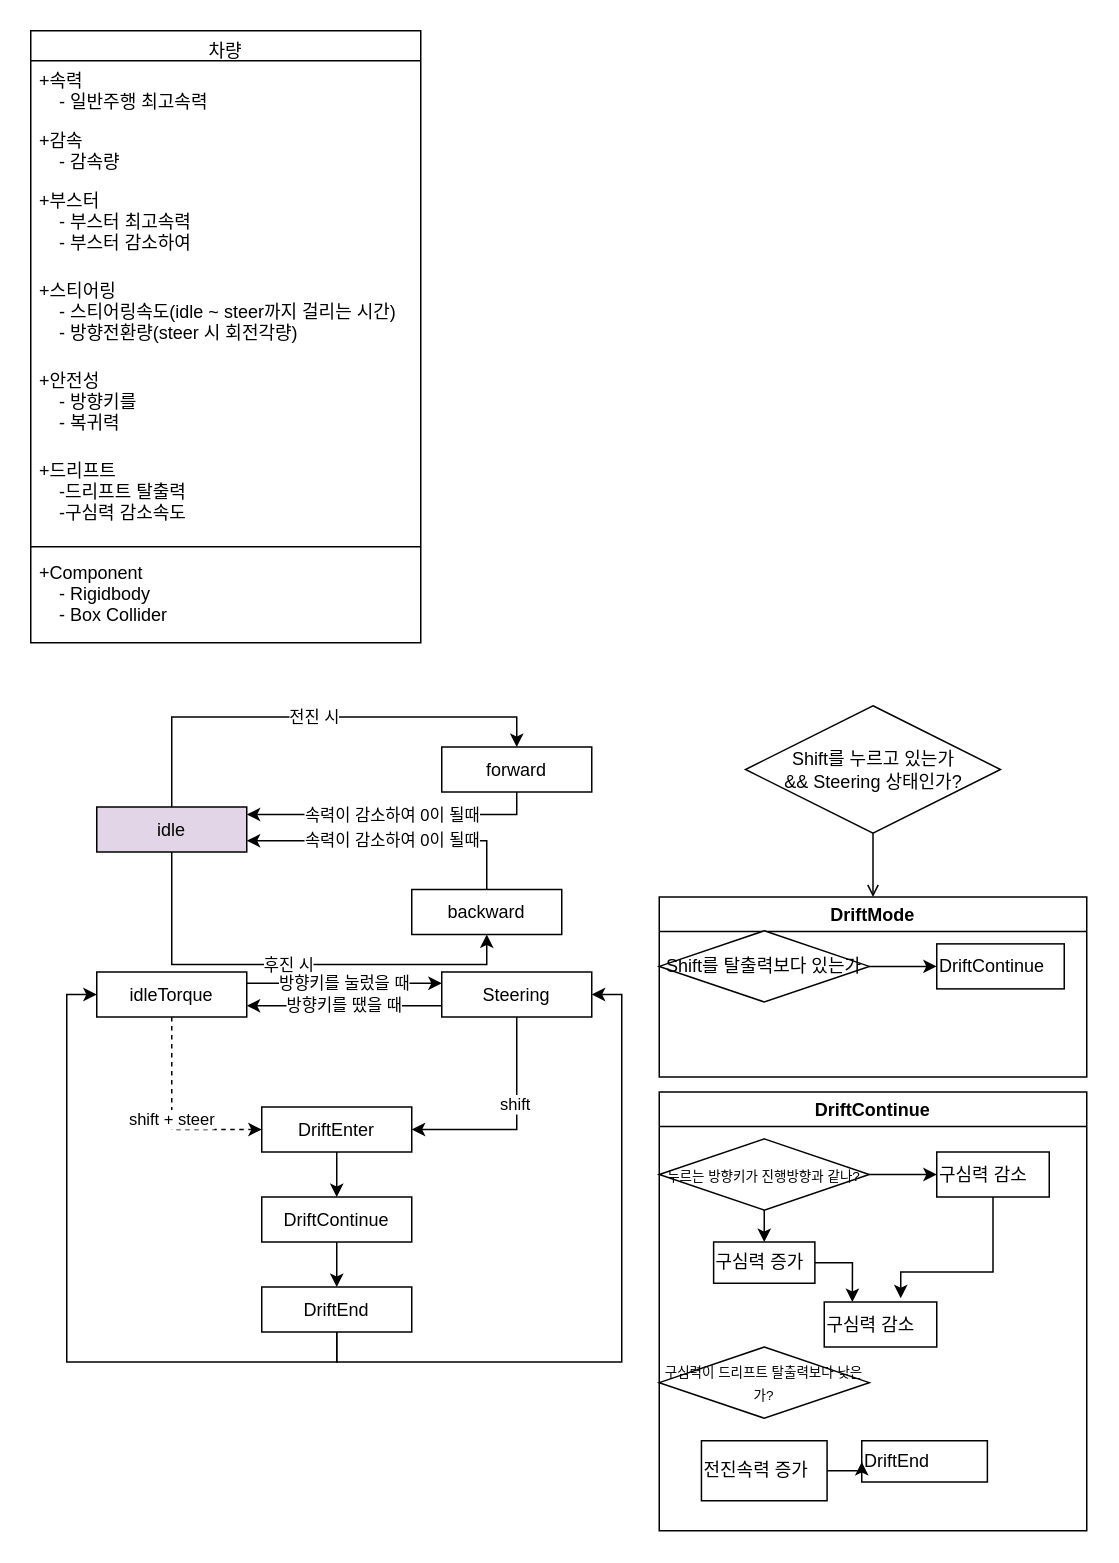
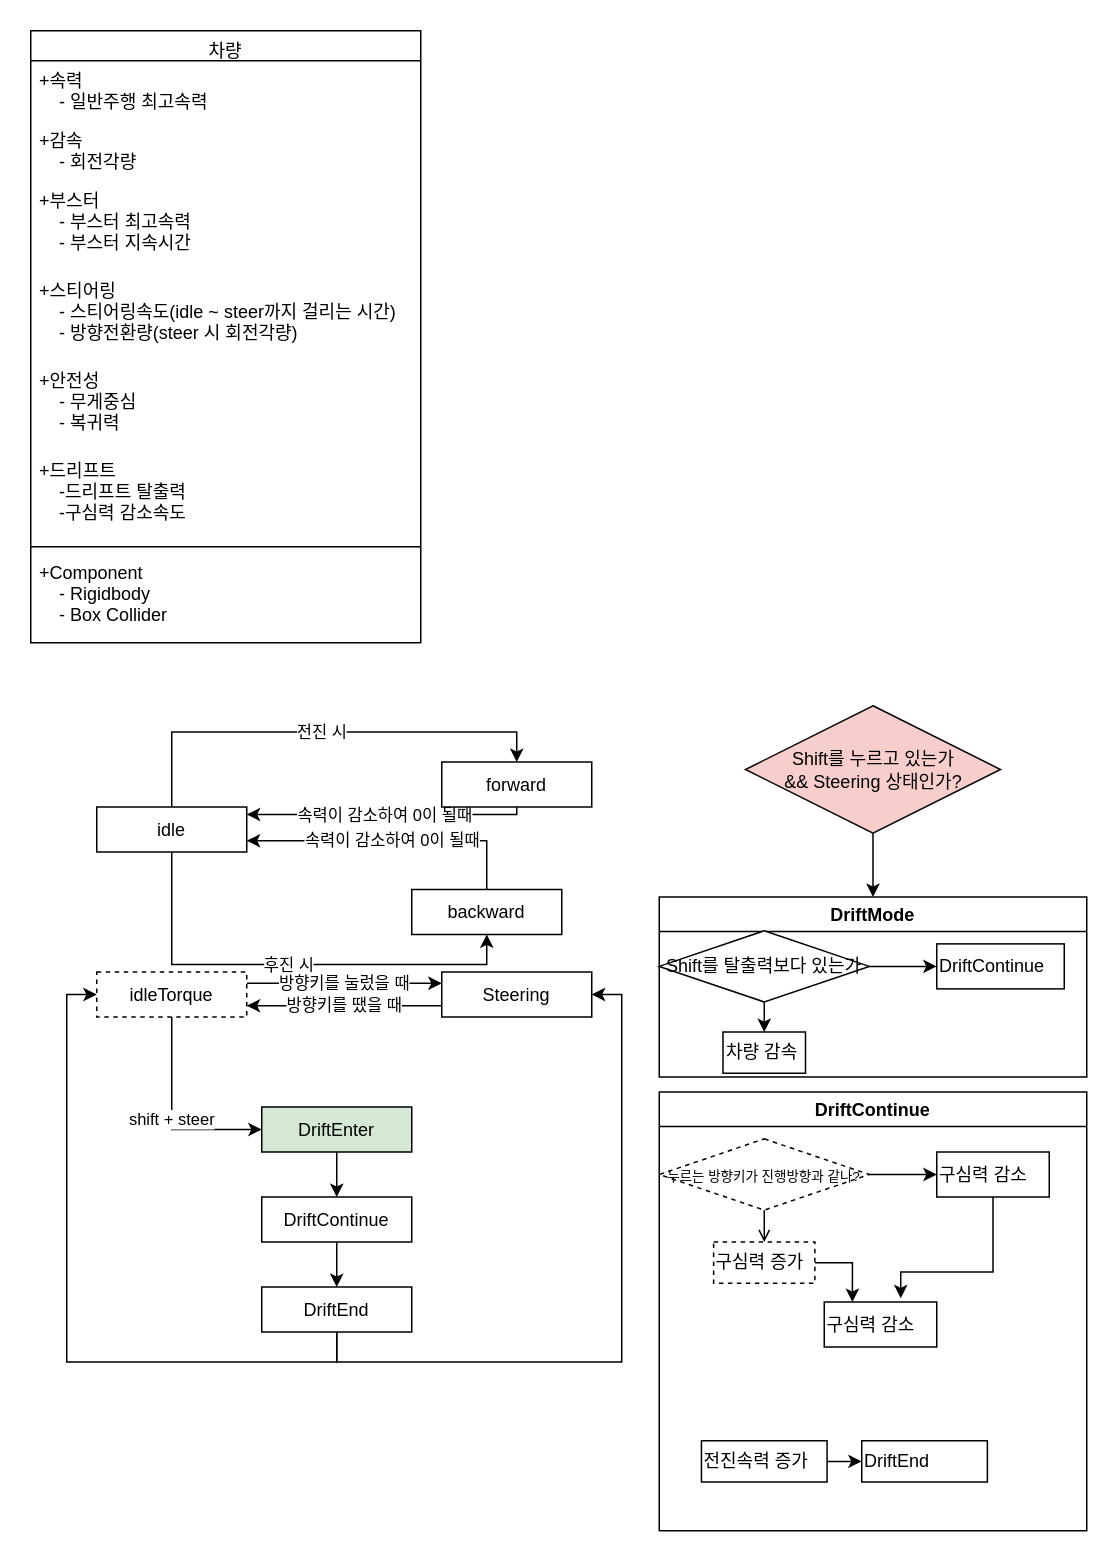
  <mxCell id="0" />
  <mxCell id="1" parent="0" />
  <mxCell id="2" value="차량" style="swimlane;fontStyle=0;align=center;verticalAlign=top;childLayout=stackLayout;horizontal=1;startSize=20;horizontalStack=0;resizeParent=1;resizeLast=0;collapsible=1;marginBottom=0;rounded=0;shadow=0;strokeWidth=1;" parent="1" vertex="1"><mxGeometry x="20" y="20" width="260" height="408" as="geometry"><mxRectangle x="130" y="380" width="160" height="26" as="alternateBounds" /></mxGeometry></mxCell>
  <mxCell id="3" value="+속력&#10;    - 일반주행 최고속력" style="text;align=left;verticalAlign=top;spacingLeft=4;spacingRight=4;overflow=hidden;rotatable=0;points=[[0,0.5],[1,0.5]];portConstraint=eastwest;" vertex="1" parent="2"><mxGeometry y="20" width="260" height="40" as="geometry" /></mxCell>
- <mxCell id="4" value="+감속&#10;    - 감속량" style="text;align=left;verticalAlign=top;spacingLeft=4;spacingRight=4;overflow=hidden;rotatable=0;points=[[0,0.5],[1,0.5]];portConstraint=eastwest;" parent="2" vertex="1"><mxGeometry y="60" width="260" height="40" as="geometry" /></mxCell>
- <mxCell id="5" value="+부스터&#10;    - 부스터 최고속력&#10;    - 부스터 감소하여" style="text;align=left;verticalAlign=top;spacingLeft=4;spacingRight=4;overflow=hidden;rotatable=0;points=[[0,0.5],[1,0.5]];portConstraint=eastwest;rounded=0;shadow=0;html=0;" parent="2" vertex="1"><mxGeometry y="100" width="260" height="60" as="geometry" /></mxCell>
+ <mxCell id="4" value="+감속&#10;    - 회전각량" style="text;align=left;verticalAlign=top;spacingLeft=4;spacingRight=4;overflow=hidden;rotatable=0;points=[[0,0.5],[1,0.5]];portConstraint=eastwest;" parent="2" vertex="1"><mxGeometry y="60" width="260" height="40" as="geometry" /></mxCell>
+ <mxCell id="5" value="+부스터&#10;    - 부스터 최고속력&#10;    - 부스터 지속시간" style="text;align=left;verticalAlign=top;spacingLeft=4;spacingRight=4;overflow=hidden;rotatable=0;points=[[0,0.5],[1,0.5]];portConstraint=eastwest;rounded=0;shadow=0;html=0;" parent="2" vertex="1"><mxGeometry y="100" width="260" height="60" as="geometry" /></mxCell>
  <mxCell id="6" value="+스티어링&#10;    - 스티어링속도(idle ~ steer까지 걸리는 시간)&#10;    - 방향전환량(steer 시 회전각량)" style="text;align=left;verticalAlign=top;spacingLeft=4;spacingRight=4;overflow=hidden;rotatable=0;points=[[0,0.5],[1,0.5]];portConstraint=eastwest;rounded=0;shadow=0;html=0;" vertex="1" parent="2"><mxGeometry y="160" width="260" height="60" as="geometry" /></mxCell>
- <mxCell id="7" value="+안전성&#10;    - 방향키를&#10;    - 복귀력" style="text;align=left;verticalAlign=top;spacingLeft=4;spacingRight=4;overflow=hidden;rotatable=0;points=[[0,0.5],[1,0.5]];portConstraint=eastwest;rounded=0;shadow=0;html=0;" vertex="1" parent="2"><mxGeometry y="220" width="260" height="60" as="geometry" /></mxCell>
+ <mxCell id="7" value="+안전성&#10;    - 무게중심&#10;    - 복귀력" style="text;align=left;verticalAlign=top;spacingLeft=4;spacingRight=4;overflow=hidden;rotatable=0;points=[[0,0.5],[1,0.5]];portConstraint=eastwest;rounded=0;shadow=0;html=0;" vertex="1" parent="2"><mxGeometry y="220" width="260" height="60" as="geometry" /></mxCell>
  <mxCell id="8" value="+드리프트&#10;    -드리프트 탈출력&#10;    -구심력 감소속도" style="text;align=left;verticalAlign=top;spacingLeft=4;spacingRight=4;overflow=hidden;rotatable=0;points=[[0,0.5],[1,0.5]];portConstraint=eastwest;rounded=0;shadow=0;html=0;" vertex="1" parent="2"><mxGeometry y="280" width="260" height="60" as="geometry" /></mxCell>
  <mxCell id="9" value="" style="line;html=1;strokeWidth=1;align=left;verticalAlign=middle;spacingTop=-1;spacingLeft=3;spacingRight=3;rotatable=0;labelPosition=right;points=[];portConstraint=eastwest;" parent="2" vertex="1"><mxGeometry y="340" width="260" height="8" as="geometry" /></mxCell>
  <mxCell id="10" value="+Component&#10;    - Rigidbody&#10;    - Box Collider" style="text;align=left;verticalAlign=top;spacingLeft=4;spacingRight=4;overflow=hidden;rotatable=0;points=[[0,0.5],[1,0.5]];portConstraint=eastwest;rounded=0;shadow=0;html=0;" vertex="1" parent="2"><mxGeometry y="348" width="260" height="60" as="geometry" /></mxCell>
  <mxCell id="11" value="전진 시" style="edgeStyle=orthogonalEdgeStyle;rounded=0;orthogonalLoop=1;jettySize=auto;html=1;exitX=0.5;exitY=0;exitDx=0;exitDy=0;entryX=0.5;entryY=0;entryDx=0;entryDy=0;" edge="1" parent="1" source="13" target="15"><mxGeometry relative="1" as="geometry" /></mxCell>
  <mxCell id="12" value="후진 시" style="edgeStyle=orthogonalEdgeStyle;rounded=0;orthogonalLoop=1;jettySize=auto;html=1;entryX=0.5;entryY=1;entryDx=0;entryDy=0;exitX=0.5;exitY=1;exitDx=0;exitDy=0;" edge="1" parent="1" source="13" target="17"><mxGeometry relative="1" as="geometry" /></mxCell>
- <mxCell id="13" value="idle" style="rounded=0;whiteSpace=wrap;html=1;fillColor=#e1d5e7;" vertex="1" parent="1"><mxGeometry x="64" y="537.5" width="100" height="30" as="geometry" /></mxCell>
+ <mxCell id="13" value="idle" style="rounded=0;whiteSpace=wrap;html=1;" vertex="1" parent="1"><mxGeometry x="64" y="537.5" width="100" height="30" as="geometry" /></mxCell>
  <mxCell id="14" value="속력이 감소하여 0이 될때" style="edgeStyle=orthogonalEdgeStyle;rounded=0;orthogonalLoop=1;jettySize=auto;html=1;exitX=0.5;exitY=1;exitDx=0;exitDy=0;" edge="1" parent="1" source="15"><mxGeometry relative="1" as="geometry"><mxPoint x="164" y="542.5" as="targetPoint" /><Array as="points"><mxPoint x="344" y="542.5" /></Array></mxGeometry></mxCell>
- <mxCell id="15" value="forward" style="rounded=0;whiteSpace=wrap;html=1;" vertex="1" parent="1"><mxGeometry x="294" y="497.5" width="100" height="30" as="geometry" /></mxCell>
+ <mxCell id="15" value="forward" style="rounded=0;whiteSpace=wrap;html=1;" vertex="1" parent="1"><mxGeometry x="294" y="507.5" width="100" height="30" as="geometry" /></mxCell>
  <mxCell id="16" value="속력이 감소하여 0이 될때" style="edgeStyle=orthogonalEdgeStyle;rounded=0;orthogonalLoop=1;jettySize=auto;html=1;exitX=0.5;exitY=0;exitDx=0;exitDy=0;entryX=1;entryY=0.75;entryDx=0;entryDy=0;" edge="1" parent="1" source="17" target="13"><mxGeometry relative="1" as="geometry" /></mxCell>
  <mxCell id="17" value="backward" style="rounded=0;whiteSpace=wrap;html=1;" vertex="1" parent="1"><mxGeometry x="274" y="592.5" width="100" height="30" as="geometry" /></mxCell>
  <mxCell id="18" value="방향키를 눌렀을 때" style="edgeStyle=orthogonalEdgeStyle;rounded=0;orthogonalLoop=1;jettySize=auto;html=1;exitX=1;exitY=0.25;exitDx=0;exitDy=0;entryX=0;entryY=0.25;entryDx=0;entryDy=0;" edge="1" parent="1" source="20" target="24"><mxGeometry relative="1" as="geometry" /></mxCell>
- <mxCell id="19" value="shift + steer" style="edgeStyle=orthogonalEdgeStyle;rounded=0;orthogonalLoop=1;jettySize=auto;html=1;exitX=0.5;exitY=1;exitDx=0;exitDy=0;entryX=0;entryY=0.5;entryDx=0;entryDy=0;dashed=1;" edge="1" parent="1" source="20" target="26"><mxGeometry relative="1" as="geometry" /></mxCell>
- <mxCell id="20" value="idleTorque" style="rounded=0;whiteSpace=wrap;html=1;" vertex="1" parent="1"><mxGeometry x="64" y="647.5" width="100" height="30" as="geometry" /></mxCell>
+ <mxCell id="19" value="shift + steer" style="edgeStyle=orthogonalEdgeStyle;rounded=0;orthogonalLoop=1;jettySize=auto;html=1;exitX=0.5;exitY=1;exitDx=0;exitDy=0;entryX=0;entryY=0.5;entryDx=0;entryDy=0;" edge="1" parent="1" source="20" target="26"><mxGeometry relative="1" as="geometry" /></mxCell>
+ <mxCell id="20" value="idleTorque" style="rounded=0;whiteSpace=wrap;html=1;dashed=1;" vertex="1" parent="1"><mxGeometry x="64" y="647.5" width="100" height="30" as="geometry" /></mxCell>
  <mxCell id="21" value="방향키를 땠을 때" style="edgeStyle=orthogonalEdgeStyle;rounded=0;orthogonalLoop=1;jettySize=auto;html=1;exitX=0;exitY=0.75;exitDx=0;exitDy=0;entryX=1;entryY=0.75;entryDx=0;entryDy=0;" edge="1" parent="1" source="24" target="20"><mxGeometry relative="1" as="geometry" /></mxCell>
- <mxCell id="22" style="edgeStyle=orthogonalEdgeStyle;rounded=0;orthogonalLoop=1;jettySize=auto;html=1;exitX=0.5;exitY=1;exitDx=0;exitDy=0;entryX=1;entryY=0.5;entryDx=0;entryDy=0;" edge="1" parent="1" source="24" target="26"><mxGeometry relative="1" as="geometry" /></mxCell>
- <mxCell id="23" value="shift" style="edgeLabel;html=1;align=center;verticalAlign=middle;resizable=0;points=[];" vertex="1" connectable="0" parent="22"><mxGeometry x="-0.195" y="-2" relative="1" as="geometry"><mxPoint as="offset" /></mxGeometry></mxCell>
  <mxCell id="24" value="Steering" style="rounded=0;whiteSpace=wrap;html=1;" vertex="1" parent="1"><mxGeometry x="294" y="647.5" width="100" height="30" as="geometry" /></mxCell>
  <mxCell id="25" style="edgeStyle=orthogonalEdgeStyle;rounded=0;orthogonalLoop=1;jettySize=auto;html=1;exitX=0.5;exitY=1;exitDx=0;exitDy=0;entryX=0.5;entryY=0;entryDx=0;entryDy=0;" edge="1" parent="1" source="26" target="30"><mxGeometry relative="1" as="geometry" /></mxCell>
- <mxCell id="26" value="DriftEnter" style="rounded=0;whiteSpace=wrap;html=1;" vertex="1" parent="1"><mxGeometry x="174" y="737.5" width="100" height="30" as="geometry" /></mxCell>
- <mxCell id="27" style="edgeStyle=orthogonalEdgeStyle;rounded=0;orthogonalLoop=1;jettySize=auto;html=1;exitX=0.5;exitY=1;exitDx=0;exitDy=0;entryX=0.5;entryY=0;entryDx=0;entryDy=0;endArrow=open;" edge="1" parent="1" source="28" target="34"><mxGeometry relative="1" as="geometry" /></mxCell>
- <mxCell id="28" value="Shift를 누르고 있는가&lt;br&gt;&amp;amp;&amp;amp; Steering 상태인가?" style="rhombus;whiteSpace=wrap;html=1;" vertex="1" parent="1"><mxGeometry x="496.5" y="470" width="170" height="85" as="geometry" /></mxCell>
+ <mxCell id="26" value="DriftEnter" style="rounded=0;whiteSpace=wrap;html=1;fillColor=#d5e8d4;" vertex="1" parent="1"><mxGeometry x="174" y="737.5" width="100" height="30" as="geometry" /></mxCell>
+ <mxCell id="27" style="edgeStyle=orthogonalEdgeStyle;rounded=0;orthogonalLoop=1;jettySize=auto;html=1;exitX=0.5;exitY=1;exitDx=0;exitDy=0;entryX=0.5;entryY=0;entryDx=0;entryDy=0;" edge="1" parent="1" source="28" target="34"><mxGeometry relative="1" as="geometry" /></mxCell>
+ <mxCell id="28" value="Shift를 누르고 있는가&lt;br&gt;&amp;amp;&amp;amp; Steering 상태인가?" style="rhombus;whiteSpace=wrap;html=1;fillColor=#f8cecc;" vertex="1" parent="1"><mxGeometry x="496.5" y="470" width="170" height="85" as="geometry" /></mxCell>
  <mxCell id="29" style="edgeStyle=orthogonalEdgeStyle;rounded=0;orthogonalLoop=1;jettySize=auto;html=1;exitX=0.5;exitY=1;exitDx=0;exitDy=0;entryX=0.5;entryY=0;entryDx=0;entryDy=0;" edge="1" parent="1" source="30" target="33"><mxGeometry relative="1" as="geometry" /></mxCell>
  <mxCell id="30" value="DriftContinue" style="rounded=0;whiteSpace=wrap;html=1;" vertex="1" parent="1"><mxGeometry x="174" y="797.5" width="100" height="30" as="geometry" /></mxCell>
  <mxCell id="31" style="edgeStyle=orthogonalEdgeStyle;rounded=0;orthogonalLoop=1;jettySize=auto;html=1;exitX=0.5;exitY=1;exitDx=0;exitDy=0;entryX=0;entryY=0.5;entryDx=0;entryDy=0;" edge="1" parent="1" source="33" target="20"><mxGeometry relative="1" as="geometry" /></mxCell>
  <mxCell id="32" style="edgeStyle=orthogonalEdgeStyle;rounded=0;orthogonalLoop=1;jettySize=auto;html=1;exitX=0.5;exitY=1;exitDx=0;exitDy=0;entryX=1;entryY=0.5;entryDx=0;entryDy=0;" edge="1" parent="1" source="33" target="24"><mxGeometry relative="1" as="geometry" /></mxCell>
  <mxCell id="33" value="DriftEnd" style="rounded=0;whiteSpace=wrap;html=1;" vertex="1" parent="1"><mxGeometry x="174" y="857.5" width="100" height="30" as="geometry" /></mxCell>
  <mxCell id="34" value="DriftMode" style="swimlane;" vertex="1" parent="1"><mxGeometry x="439" y="597.5" width="285" height="120" as="geometry" /></mxCell>
+ <mxCell id="35" style="edgeStyle=orthogonalEdgeStyle;rounded=0;orthogonalLoop=1;jettySize=auto;html=1;exitX=0.5;exitY=1;exitDx=0;exitDy=0;entryX=0.5;entryY=0;entryDx=0;entryDy=0;" edge="1" parent="34" source="37" target="38"><mxGeometry relative="1" as="geometry" /></mxCell>
  <mxCell id="36" style="edgeStyle=orthogonalEdgeStyle;rounded=0;orthogonalLoop=1;jettySize=auto;html=1;exitX=1;exitY=0.5;exitDx=0;exitDy=0;entryX=0;entryY=0.5;entryDx=0;entryDy=0;" edge="1" parent="34" source="37" target="39"><mxGeometry relative="1" as="geometry" /></mxCell>
  <mxCell id="37" value="Shift를 탈출력보다 있는가" style="rhombus;whiteSpace=wrap;html=1;" vertex="1" parent="34"><mxGeometry y="22.5" width="140" height="47.5" as="geometry" /></mxCell>
+ <mxCell id="38" value="차량 감속" style="rounded=0;whiteSpace=wrap;html=1;align=left;" vertex="1" parent="34"><mxGeometry x="42.5" y="90" width="55" height="27.5" as="geometry" /></mxCell>
  <mxCell id="39" value="DriftContinue" style="rounded=0;whiteSpace=wrap;html=1;align=left;" vertex="1" parent="34"><mxGeometry x="185" y="31.25" width="85" height="30" as="geometry" /></mxCell>
  <mxCell id="40" value="DriftContinue" style="swimlane;" vertex="1" parent="1"><mxGeometry x="439" y="727.5" width="285" height="292.5" as="geometry" /></mxCell>
- <mxCell id="41" style="edgeStyle=orthogonalEdgeStyle;rounded=0;orthogonalLoop=1;jettySize=auto;html=1;exitX=0.5;exitY=1;exitDx=0;exitDy=0;entryX=0.5;entryY=0;entryDx=0;entryDy=0;" edge="1" parent="40" source="43" target="45"><mxGeometry relative="1" as="geometry" /></mxCell>
+ <mxCell id="41" style="edgeStyle=orthogonalEdgeStyle;rounded=0;orthogonalLoop=1;jettySize=auto;html=1;exitX=0.5;exitY=1;exitDx=0;exitDy=0;entryX=0.5;entryY=0;entryDx=0;entryDy=0;endArrow=open;" edge="1" parent="40" source="43" target="45"><mxGeometry relative="1" as="geometry" /></mxCell>
  <mxCell id="42" style="edgeStyle=orthogonalEdgeStyle;rounded=0;orthogonalLoop=1;jettySize=auto;html=1;exitX=1;exitY=0.5;exitDx=0;exitDy=0;entryX=0;entryY=0.5;entryDx=0;entryDy=0;" edge="1" parent="40" source="43" target="47"><mxGeometry relative="1" as="geometry" /></mxCell>
- <mxCell id="43" value="&lt;font style=&quot;font-size: 9px&quot;&gt;누르는 방향키가 진행방향과 같나?&lt;/font&gt;" style="rhombus;whiteSpace=wrap;html=1;" vertex="1" parent="40"><mxGeometry y="31.25" width="140" height="47.5" as="geometry" /></mxCell>
+ <mxCell id="43" value="&lt;font style=&quot;font-size: 9px&quot;&gt;누르는 방향키가 진행방향과 같나?&lt;/font&gt;" style="rhombus;whiteSpace=wrap;html=1;dashed=1;" vertex="1" parent="40"><mxGeometry y="31.25" width="140" height="47.5" as="geometry" /></mxCell>
  <mxCell id="44" style="edgeStyle=orthogonalEdgeStyle;rounded=0;orthogonalLoop=1;jettySize=auto;html=1;exitX=1;exitY=0.5;exitDx=0;exitDy=0;entryX=0.25;entryY=0;entryDx=0;entryDy=0;fontSize=9;" edge="1" parent="40" source="45" target="48"><mxGeometry relative="1" as="geometry" /></mxCell>
- <mxCell id="45" value="구심력 증가" style="rounded=0;whiteSpace=wrap;html=1;align=left;" vertex="1" parent="40"><mxGeometry x="36.25" y="100" width="67.5" height="27.5" as="geometry" /></mxCell>
+ <mxCell id="45" value="구심력 증가" style="rounded=0;whiteSpace=wrap;html=1;align=left;dashed=1;" vertex="1" parent="40"><mxGeometry x="36.25" y="100" width="67.5" height="27.5" as="geometry" /></mxCell>
  <mxCell id="46" style="edgeStyle=orthogonalEdgeStyle;rounded=0;orthogonalLoop=1;jettySize=auto;html=1;exitX=0.5;exitY=1;exitDx=0;exitDy=0;entryX=0.68;entryY=-0.083;entryDx=0;entryDy=0;entryPerimeter=0;fontSize=9;" edge="1" parent="40" source="47" target="48"><mxGeometry relative="1" as="geometry"><Array as="points"><mxPoint x="223" y="120" /><mxPoint x="161" y="120" /></Array></mxGeometry></mxCell>
  <mxCell id="47" value="구심력 감소" style="rounded=0;whiteSpace=wrap;html=1;align=left;" vertex="1" parent="40"><mxGeometry x="185" y="40" width="75" height="30" as="geometry" /></mxCell>
  <mxCell id="48" value="구심력 감소" style="rounded=0;whiteSpace=wrap;html=1;align=left;" vertex="1" parent="40"><mxGeometry x="110" y="140" width="75" height="30" as="geometry" /></mxCell>
- <mxCell id="49" value="&lt;font style=&quot;font-size: 9px&quot;&gt;구심력이 드리프트 탈출력보다 낮은가?&lt;/font&gt;" style="rhombus;whiteSpace=wrap;html=1;" vertex="1" parent="40"><mxGeometry y="170" width="140" height="47.5" as="geometry" /></mxCell>
- <mxCell id="50" value="전진속력 증가" style="rounded=0;whiteSpace=wrap;html=1;align=left;" vertex="1" parent="40"><mxGeometry x="28.13" y="232.5" width="83.75" height="40" as="geometry" /></mxCell>
+ <mxCell id="50" value="전진속력 증가" style="rounded=0;whiteSpace=wrap;html=1;align=left;" vertex="1" parent="40"><mxGeometry x="28.13" y="232.5" width="83.75" height="27.5" as="geometry" /></mxCell>
  <mxCell id="51" value="DriftEnd" style="rounded=0;whiteSpace=wrap;html=1;align=left;" vertex="1" parent="40"><mxGeometry x="135" y="232.5" width="83.75" height="27.5" as="geometry" /></mxCell>
  <mxCell id="52" style="edgeStyle=orthogonalEdgeStyle;rounded=0;orthogonalLoop=1;jettySize=auto;html=1;exitX=1;exitY=0.5;exitDx=0;exitDy=0;fontSize=9;" edge="1" parent="1" source="50"><mxGeometry relative="1" as="geometry"><mxPoint x="574" y="974.167" as="targetPoint" /></mxGeometry></mxCell>
